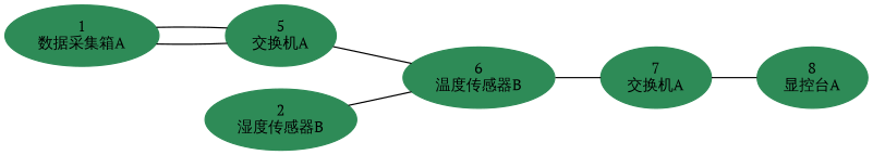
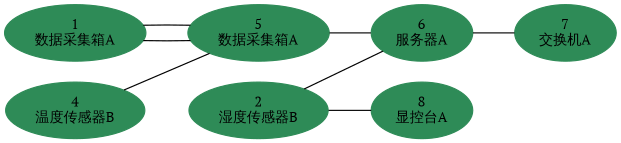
  graph {
    autosize=false
    fontname="PT Serif"
    rankdir=LR
    node [color="#2E8B57" fontname="PT Serif" fontsize=12 shape=ellipse style=filled]
    edge [fontname="PT Serif"]
    n1 [label="1\n数据采集箱A"]
-   n2 [label="5\n交换机A"]
-   n3 [label="6\n温度传感器B"]
+   n2 [label="5\n数据采集箱A"]
+   n3 [label="6\n服务器A"]
    n4 [label="7\n交换机A"]
    n5 [label="2\n湿度传感器B"]
+   n6 [label="4\n温度传感器B"]
    n7 [label="8\n显控台A"]
    n1 -- n2
    n1 -- n2
    n2 -- n3
    n3 -- n4
-   n4 -- n7
+   n5 -- n7
    n5 -- n3
+   n6 -- n2
  }
